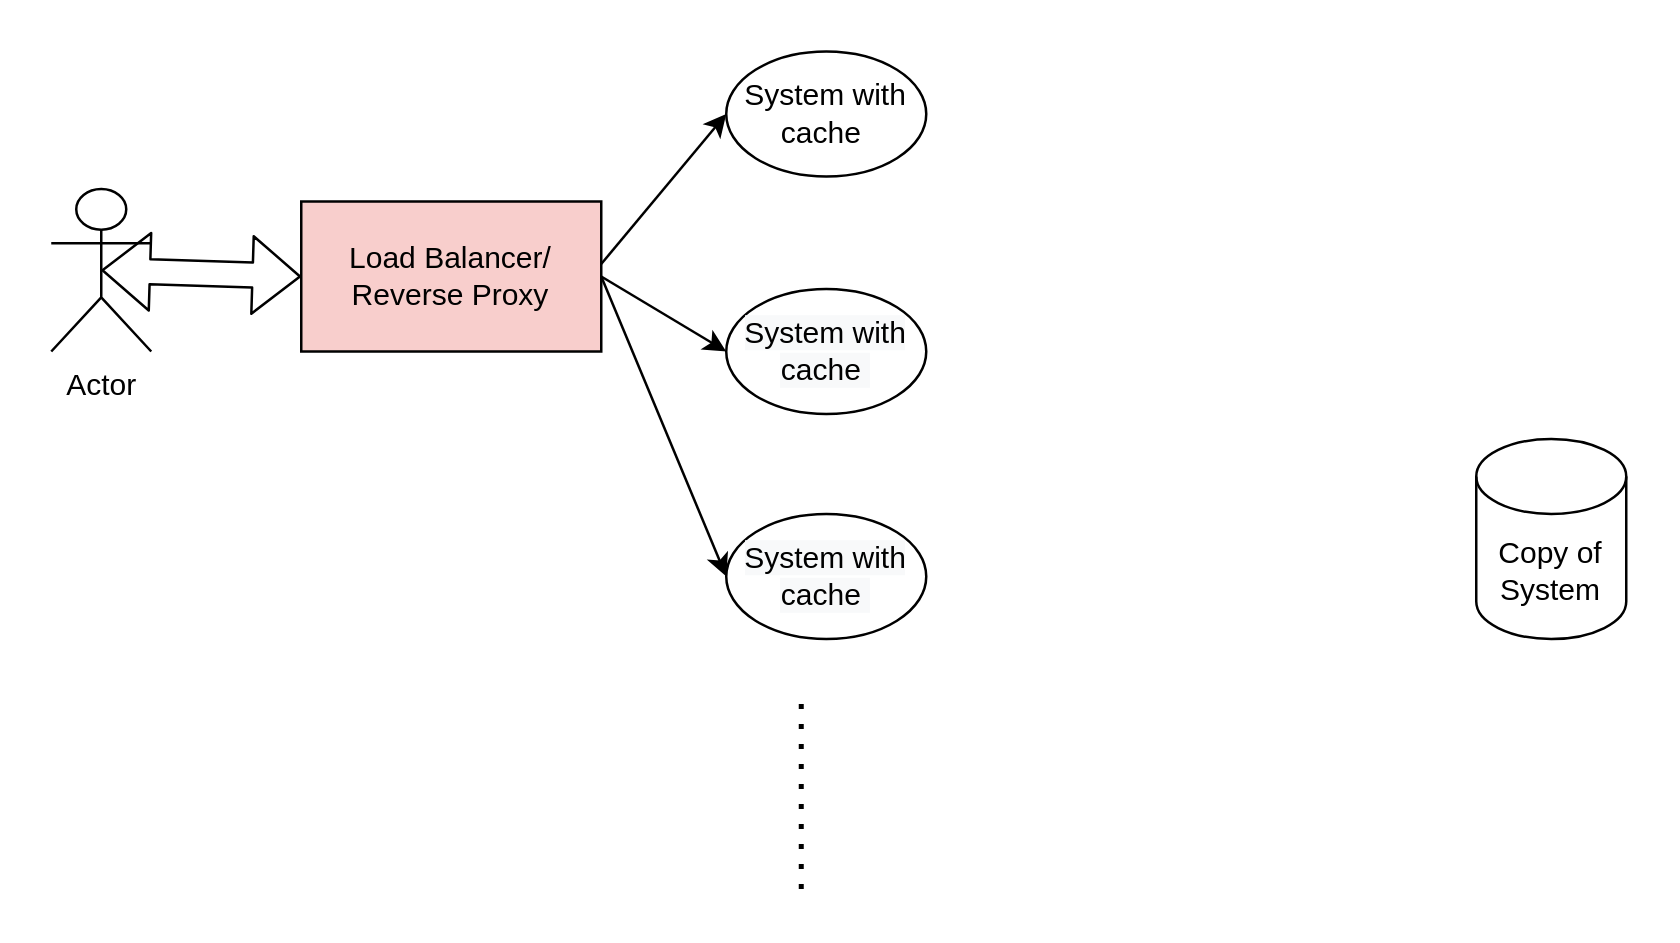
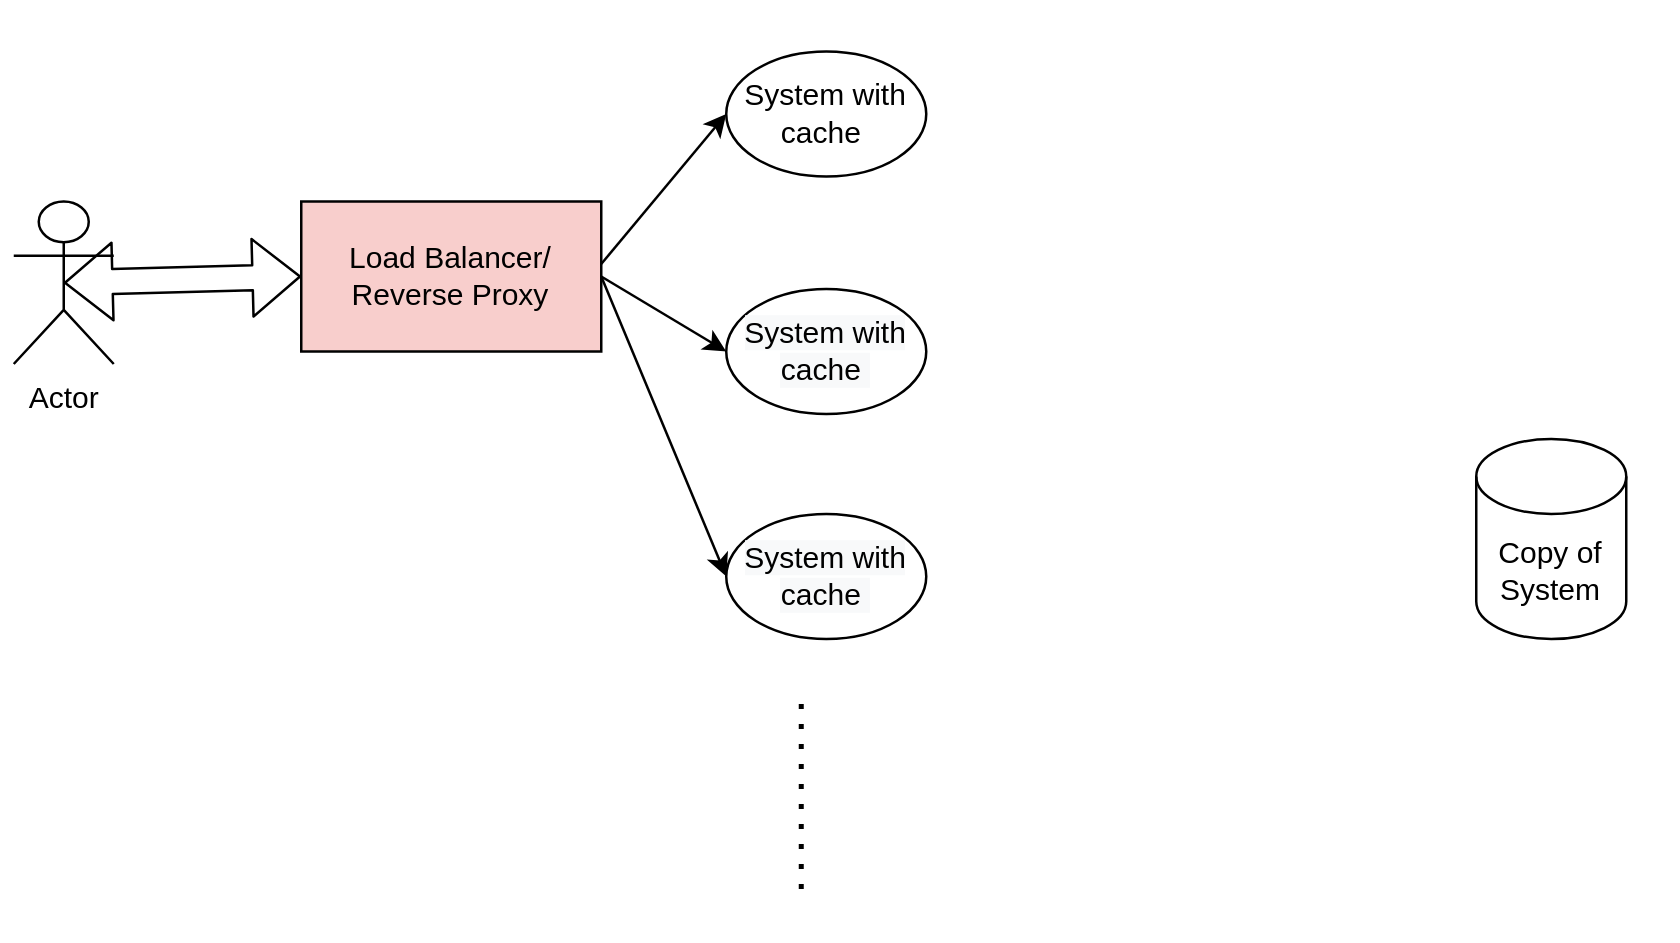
  <mxCell id="0" />
  <mxCell id="1" parent="0" />
- <mxCell id="2" value="Actor" style="shape=umlActor;verticalLabelPosition=bottom;verticalAlign=top;html=1;outlineConnect=0;" vertex="1" parent="1"><mxGeometry x="20" y="75" width="40" height="65" as="geometry" /></mxCell>
+ <mxCell id="2" value="Actor" style="shape=umlActor;verticalLabelPosition=bottom;verticalAlign=top;html=1;outlineConnect=0;" vertex="1" parent="1"><mxGeometry x="5" y="80" width="40" height="65" as="geometry" /></mxCell>
  <mxCell id="3" value="Load Balancer/ Reverse Proxy" style="rounded=0;whiteSpace=wrap;html=1;fillColor=#f8cecc;" vertex="1" parent="1"><mxGeometry x="120" y="80" width="120" height="60" as="geometry" /></mxCell>
  <mxCell id="4" value="" style="shape=flexArrow;endArrow=classic;startArrow=classic;html=1;entryX=0;entryY=0.5;entryDx=0;entryDy=0;exitX=0.5;exitY=0.5;exitDx=0;exitDy=0;exitPerimeter=0;" edge="1" parent="1" source="2" target="3"><mxGeometry width="100" height="100" relative="1" as="geometry"><mxPoint x="70" y="109.5" as="sourcePoint" /><mxPoint x="170" y="109.5" as="targetPoint" /></mxGeometry></mxCell>
  <mxCell id="5" value="Copy of System" style="shape=cylinder3;whiteSpace=wrap;html=1;boundedLbl=1;backgroundOutline=1;size=15;" vertex="1" parent="1"><mxGeometry x="590" y="175" width="60" height="80" as="geometry" /></mxCell>
  <mxCell id="6" value="System with cache&amp;nbsp;" style="ellipse;whiteSpace=wrap;html=1;" vertex="1" parent="1"><mxGeometry x="290" y="20" width="80" height="50" as="geometry" /></mxCell>
  <mxCell id="7" value="&lt;span style=&quot;color: rgb(0 , 0 , 0) ; font-family: &amp;#34;helvetica&amp;#34; ; font-size: 12px ; font-style: normal ; font-weight: 400 ; letter-spacing: normal ; text-align: center ; text-indent: 0px ; text-transform: none ; word-spacing: 0px ; background-color: rgb(248 , 249 , 250) ; display: inline ; float: none&quot;&gt;System with cache&amp;nbsp;&lt;/span&gt;" style="ellipse;whiteSpace=wrap;html=1;" vertex="1" parent="1"><mxGeometry x="290" y="115" width="80" height="50" as="geometry" /></mxCell>
  <mxCell id="8" value="&lt;span style=&quot;color: rgb(0 , 0 , 0) ; font-family: &amp;#34;helvetica&amp;#34; ; font-size: 12px ; font-style: normal ; font-weight: 400 ; letter-spacing: normal ; text-align: center ; text-indent: 0px ; text-transform: none ; word-spacing: 0px ; background-color: rgb(248 , 249 , 250) ; display: inline ; float: none&quot;&gt;System with cache&amp;nbsp;&lt;/span&gt;" style="ellipse;whiteSpace=wrap;html=1;" vertex="1" parent="1"><mxGeometry x="290" y="205" width="80" height="50" as="geometry" /></mxCell>
  <mxCell id="9" value="" style="endArrow=classic;html=1;exitX=1;exitY=0.5;exitDx=0;exitDy=0;entryX=0;entryY=0.5;entryDx=0;entryDy=0;" edge="1" parent="1" source="3" target="8"><mxGeometry width="50" height="50" relative="1" as="geometry"><mxPoint x="380" y="235" as="sourcePoint" /><mxPoint x="430" y="185" as="targetPoint" /></mxGeometry></mxCell>
  <mxCell id="10" value="" style="endArrow=classic;html=1;exitX=1;exitY=0.5;exitDx=0;exitDy=0;entryX=0;entryY=0.5;entryDx=0;entryDy=0;" edge="1" parent="1" source="3" target="7"><mxGeometry width="50" height="50" relative="1" as="geometry"><mxPoint x="250" y="120" as="sourcePoint" /><mxPoint x="300" y="240" as="targetPoint" /></mxGeometry></mxCell>
  <mxCell id="11" value="" style="endArrow=classic;html=1;entryX=0;entryY=0.5;entryDx=0;entryDy=0;" edge="1" parent="1" target="6"><mxGeometry width="50" height="50" relative="1" as="geometry"><mxPoint x="240" y="105" as="sourcePoint" /><mxPoint x="310" y="250" as="targetPoint" /></mxGeometry></mxCell>
  <mxCell id="12" value="" style="endArrow=none;dashed=1;html=1;dashPattern=1 3;strokeWidth=2;" edge="1" parent="1"><mxGeometry width="50" height="50" relative="1" as="geometry"><mxPoint x="320" y="355" as="sourcePoint" /><mxPoint x="320" y="275" as="targetPoint" /></mxGeometry></mxCell>
